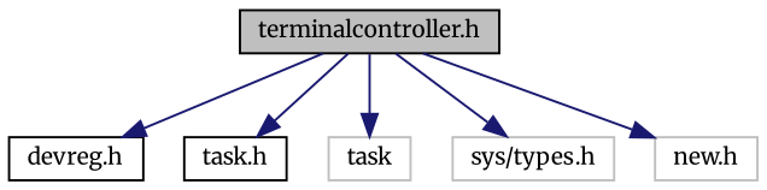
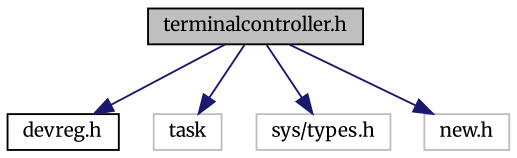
  digraph {
    fontname=Merriweather
    node [color=black fillcolor=white fontname=Merriweather fontsize=10 shape=record style=filled]
    edge [color=midnightblue fontname=Merriweather fontsize=10 labelfontname=FreeSans labelfontsize=10 style=solid]
    n1 [fillcolor=grey75 fontcolor=black height=0.2 label="terminalcontroller.h" width=0.4]
    n2 [height=0.2 label="devreg.h" width=0.4]
-   n3 [height=0.2 label="task.h" width=0.4]
    n4 [color=grey75 height=0.2 label=task width=0.4]
    n5 [color=grey75 height=0.2 label="sys/types.h" width=0.4]
    n6 [color=grey75 height=0.2 label="new.h" width=0.4]
    n1 -> n2
-   n1 -> n3
    n1 -> n4
    n1 -> n5
    n1 -> n6
  }
